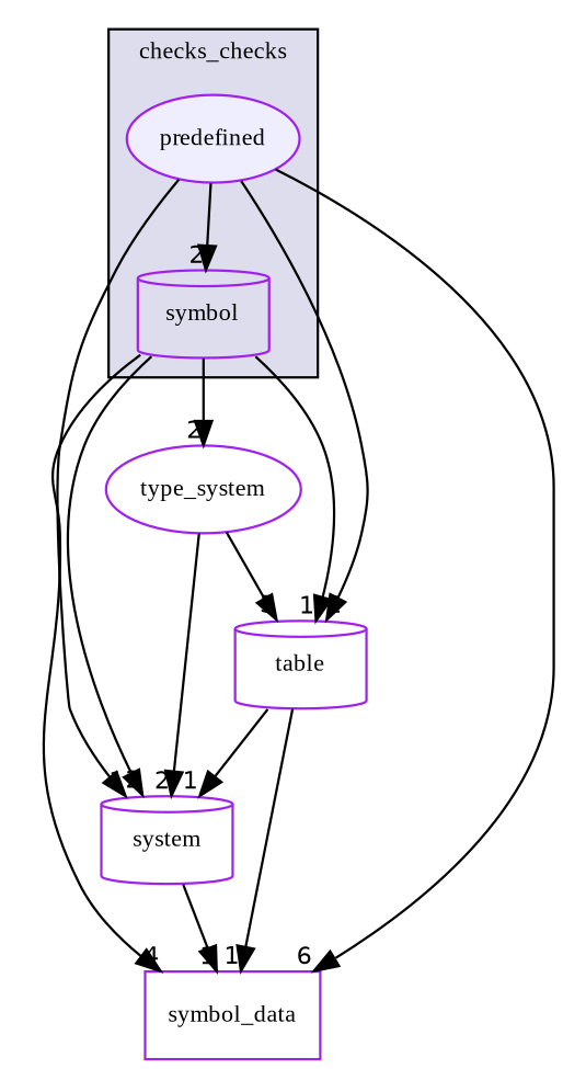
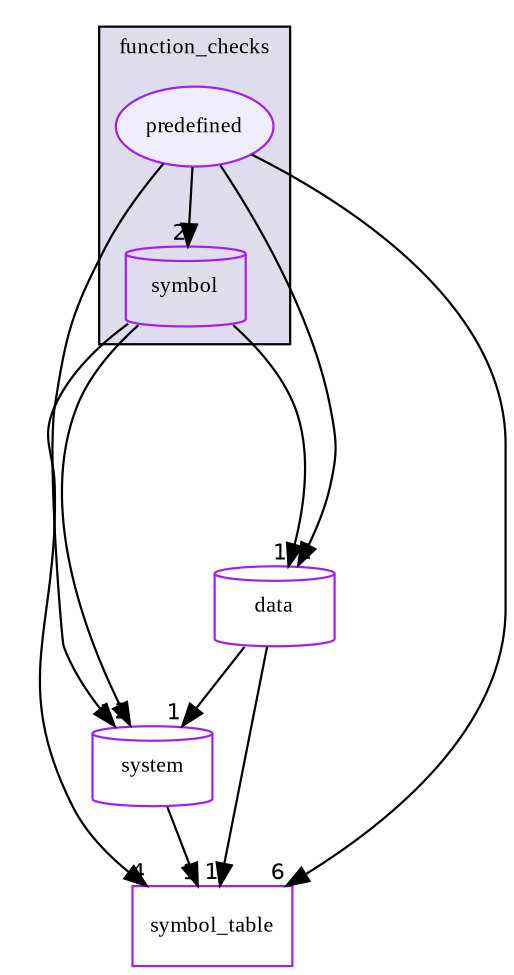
  digraph {
    compound=true
    fontname="Liberation Serif"
    node [color=purple fontname="Liberation Serif" fontsize=10 shape=cylinder]
    edge [fontname="Liberation Serif" headlabel=2 labeldistance=1.5 labelfontname=Helvetica labelfontsize=10]
    n1 [label=symbol]
    n2 [fillcolor="#eeeeff" label=predefined pencolor=black shape=ellipse style=filled]
    n3 [label=system]
-   n4 [fillcolor=white label=type_system shape=ellipse style=filled]
-   n5 [label=table]
-   n6 [fillcolor=white label=symbol_data shape=box style=filled]
+   n5 [label=data]
+   n6 [fillcolor=white label=symbol_table shape=box style=filled]
    subgraph cluster_1 {
      bgcolor="#ddddee"
      fontsize=10
-     label=checks_checks
+     label=function_checks
      pencolor=black
      n1
      n2
    }
    n1 -> n3
-   n1 -> n4
    n1 -> n5 [headlabel=1]
    n1 -> n6 [headlabel=4]
    n2 -> n1
    n2 -> n3 [headlabel=1]
    n2 -> n5
    n2 -> n6 [headlabel=6]
    n3 -> n6 [headlabel=1]
-   n4 -> n3
-   n4 -> n5 [headlabel=5]
    n5 -> n3 [headlabel=1]
    n5 -> n6 [headlabel=1]
  }
